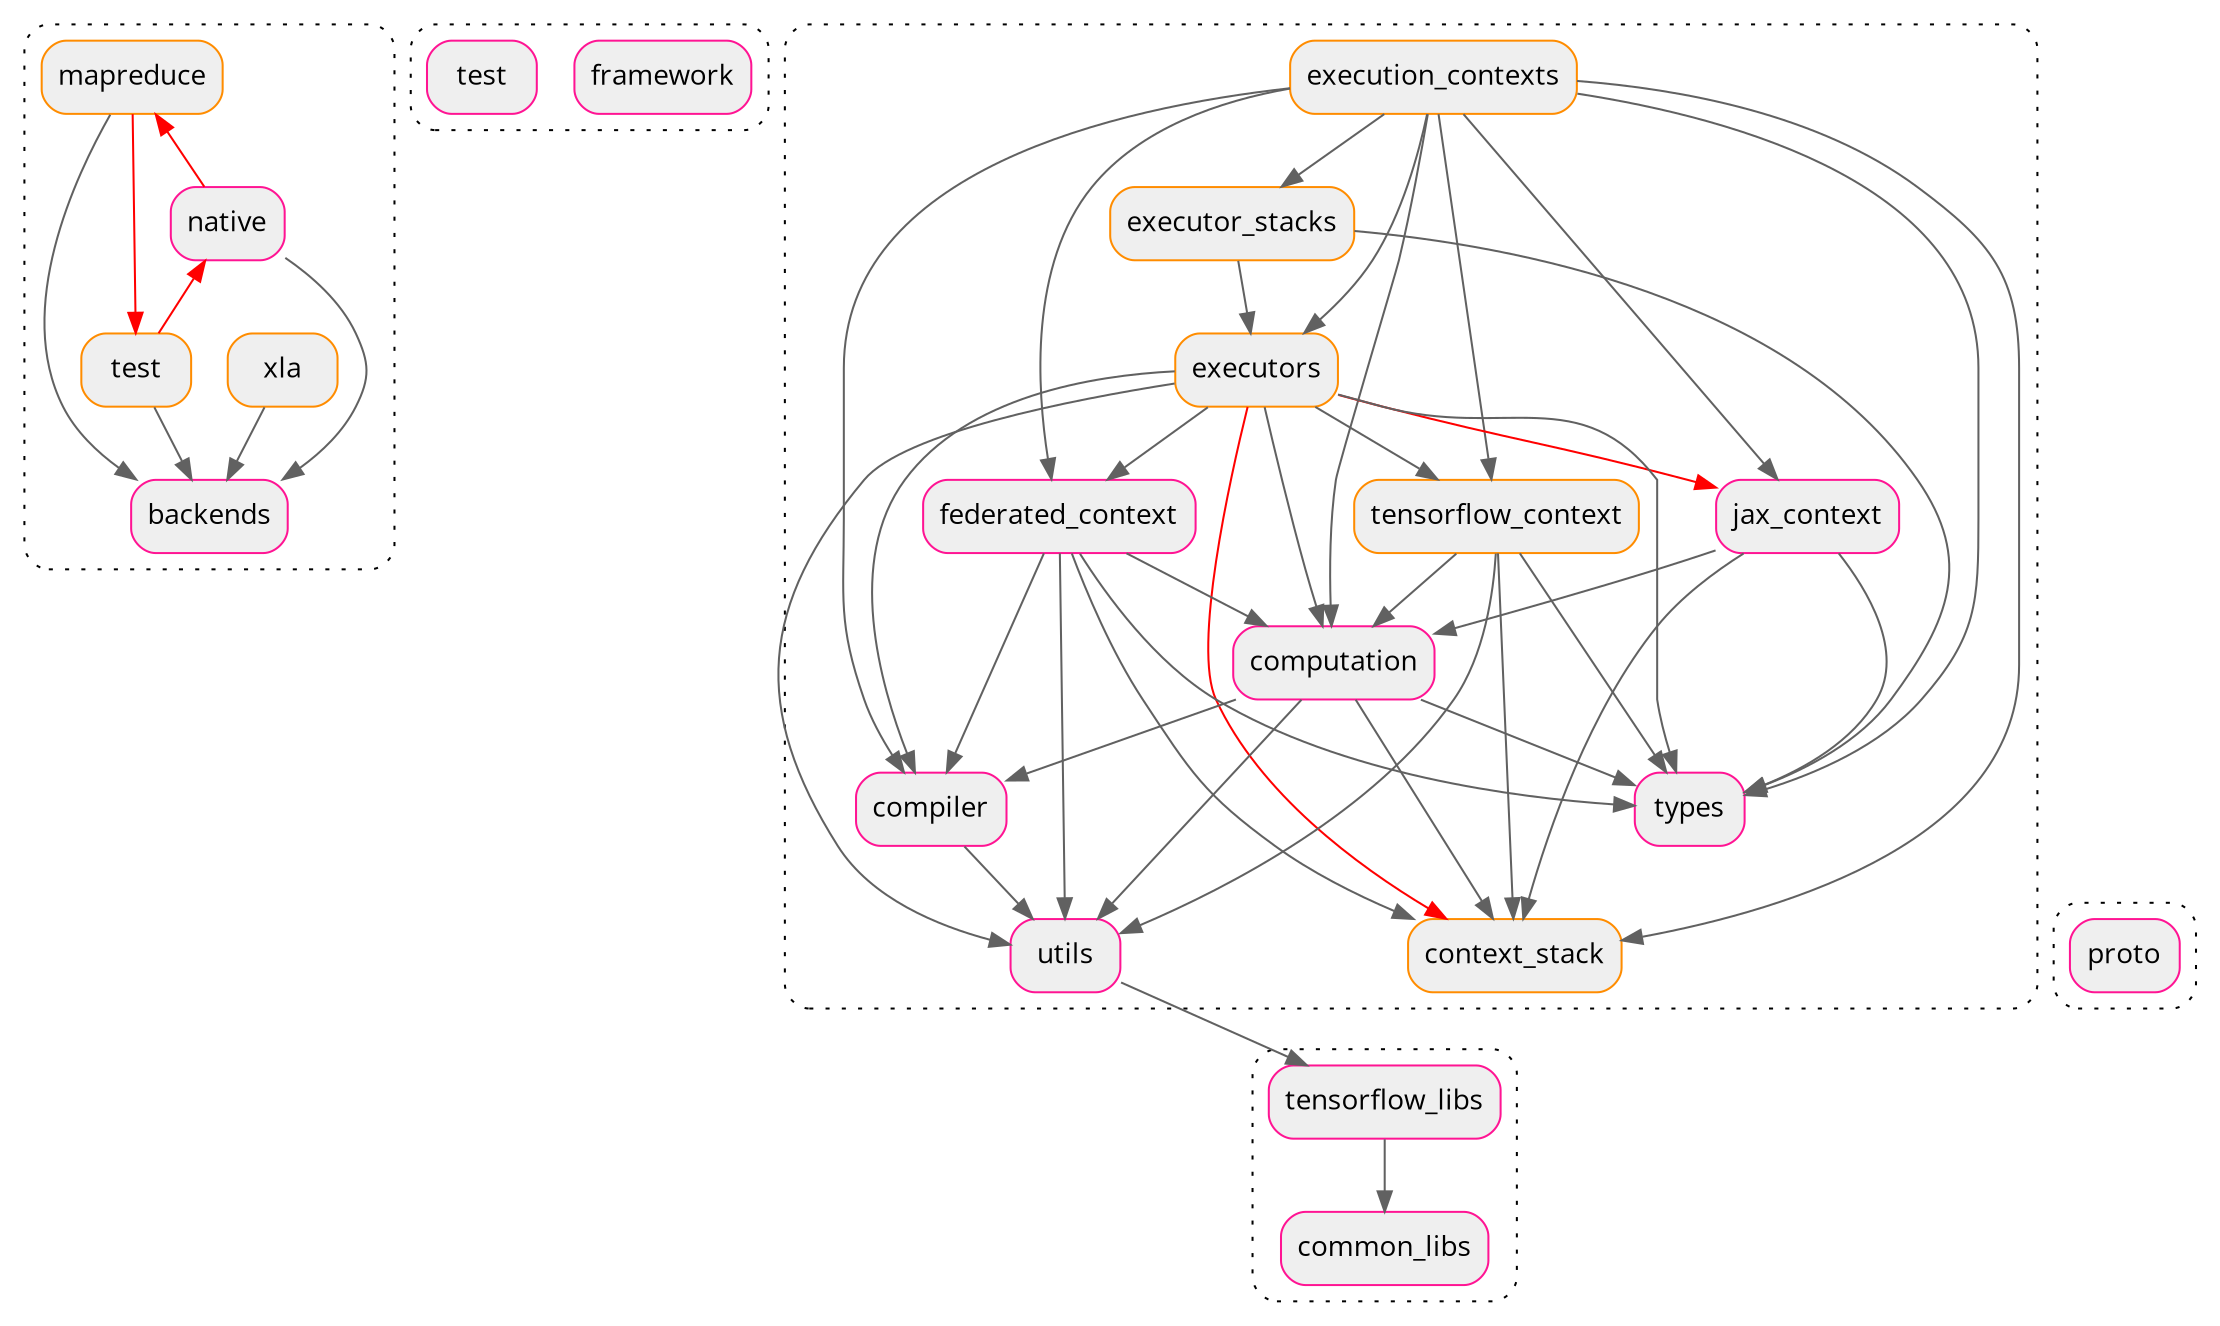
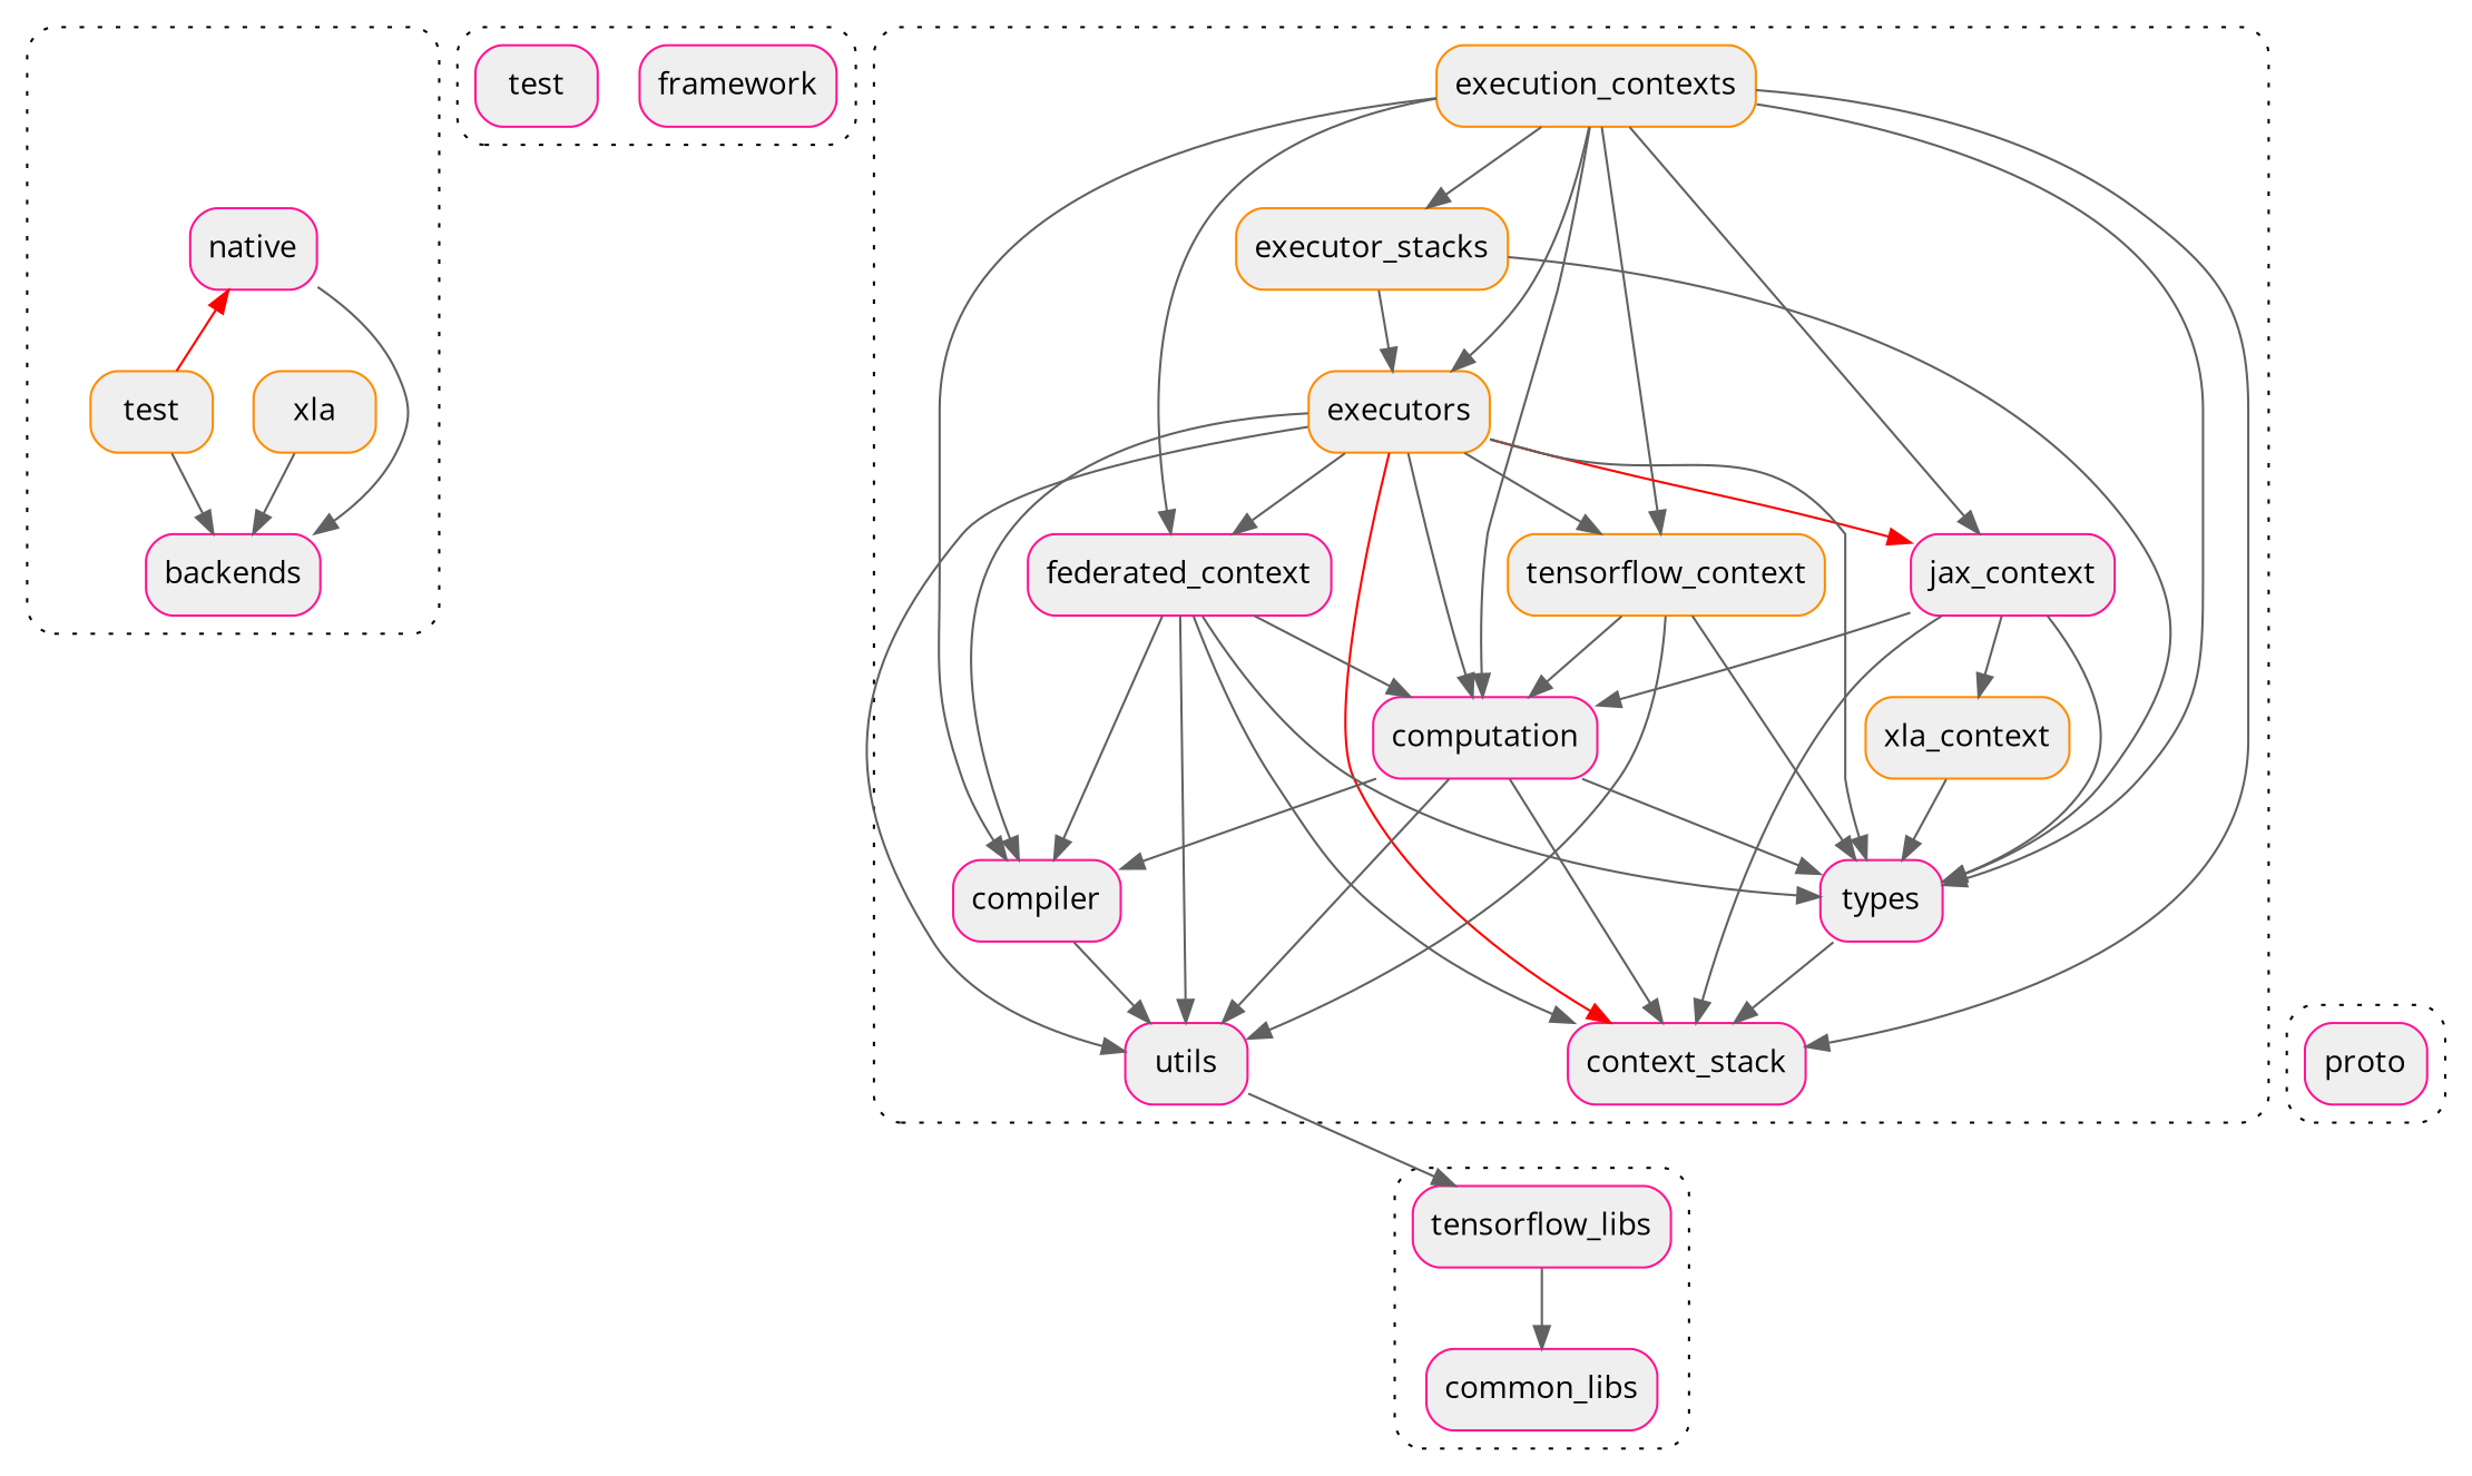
  digraph {
    fontname="Open Sans"
    style="dotted,rounded"
    node [color=deeppink fillcolor="#efefef" fontname="Open Sans" shape=box style="rounded,filled"]
    edge [color="#616161" fontname="Open Sans"]
-   mapreduce [color=darkorange]
    native
    n3 [color=darkorange label=test]
    xla [color=darkorange]
    backends
    framework
    test
    execution_contexts [color=darkorange]
    executor_stacks [color=darkorange]
    executors [color=darkorange]
    federated_context
    tensorflow_context [color=darkorange]
    jax_context
+   xla_context [color=darkorange]
    computation
    compiler
    utils
    types
-   context_stack [color=darkorange]
+   context_stack
    tensorflow_libs
    common_libs
    proto
    subgraph cluster_1 {
-     mapreduce
      native
      n3
      xla
      backends
    }
    subgraph cluster_2 {
      framework
      test
    }
    subgraph cluster_3 {
      execution_contexts
      executor_stacks
      executors
      federated_context
      tensorflow_context
      jax_context
+     xla_context
      computation
      compiler
      utils
      types
      context_stack
    }
    subgraph cluster_4 {
      tensorflow_libs
      common_libs
    }
    subgraph cluster_5 {
      proto
    }
-   mapreduce -> native [color="#ff0000" dir=back]
-   mapreduce -> n3 [color="#ff0000"]
-   mapreduce -> backends
    native -> n3 [color="#ff0000" dir=back]
    native -> backends
    n3 -> backends
    xla -> backends
    framework -> executor_stacks [arrowhead=none style=invisible]
    test -> executor_stacks [arrowhead=none style=invisible]
    execution_contexts -> executor_stacks
    execution_contexts -> executors
    execution_contexts -> federated_context
    execution_contexts -> tensorflow_context
    execution_contexts -> jax_context
    execution_contexts -> computation
    execution_contexts -> compiler
    execution_contexts -> types
    execution_contexts -> context_stack
    executor_stacks -> executors
    executor_stacks -> types
    executors -> federated_context
    executors -> tensorflow_context
    executors -> jax_context [color="#ff0000"]
    executors -> computation
    executors -> compiler
    executors -> utils
    executors -> types
    executors -> context_stack [color="#ff0000"]
    federated_context -> computation
    federated_context -> compiler
    federated_context -> utils
    federated_context -> types
    federated_context -> context_stack
    tensorflow_context -> computation
    tensorflow_context -> utils
    tensorflow_context -> types
-   tensorflow_context -> context_stack
+   types -> context_stack
+   jax_context -> xla_context
    jax_context -> computation
    jax_context -> types
    jax_context -> context_stack
+   xla_context -> types
    computation -> compiler
    computation -> utils
    computation -> types
    computation -> context_stack
    compiler -> utils
    utils -> tensorflow_libs
    types -> tensorflow_libs [arrowhead=none style=invisible]
    types -> proto [arrowhead=none style=invisible]
    tensorflow_libs -> common_libs
  }
